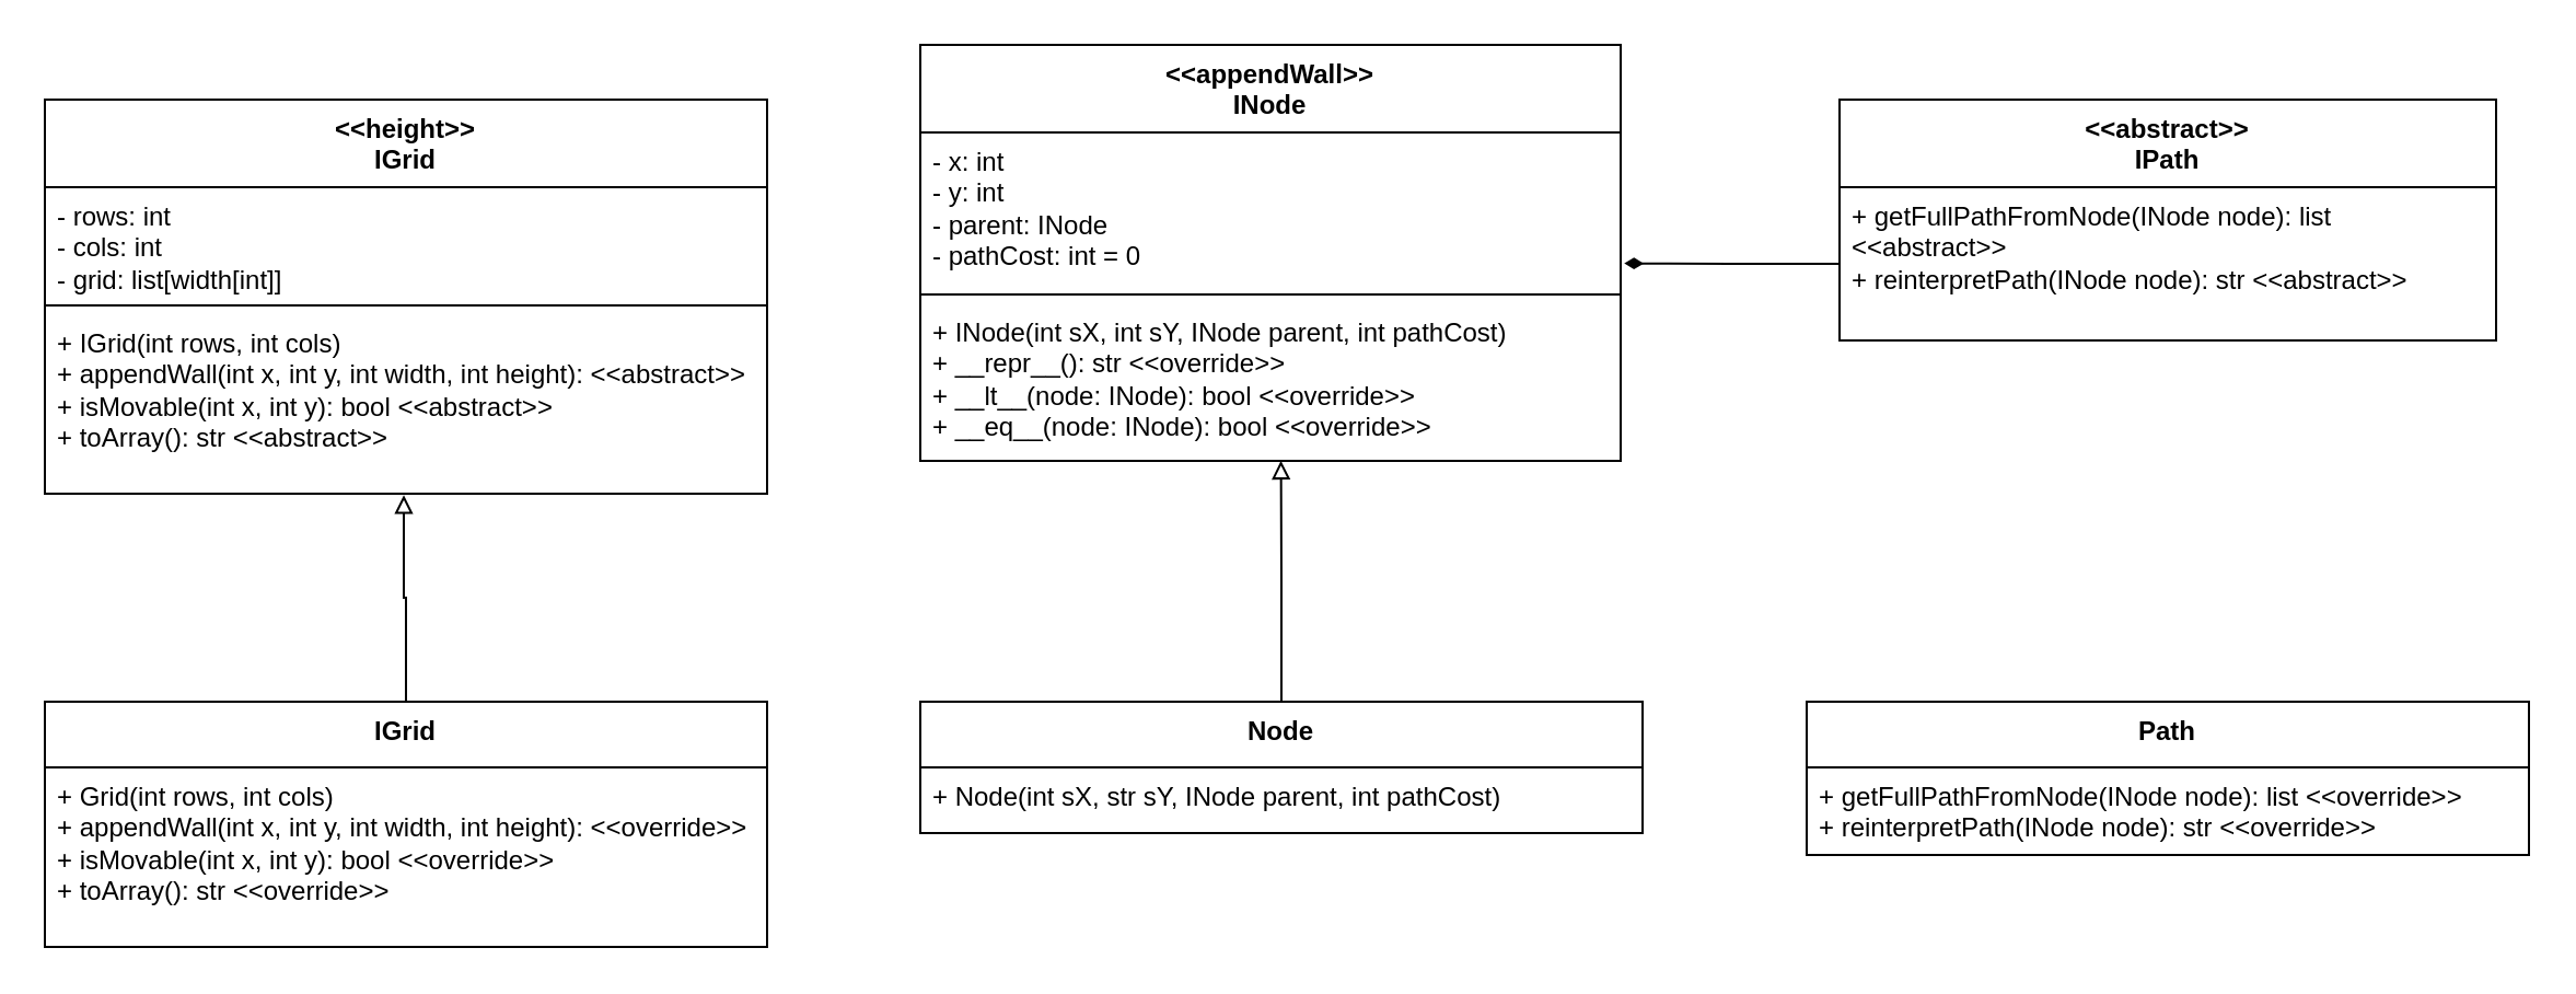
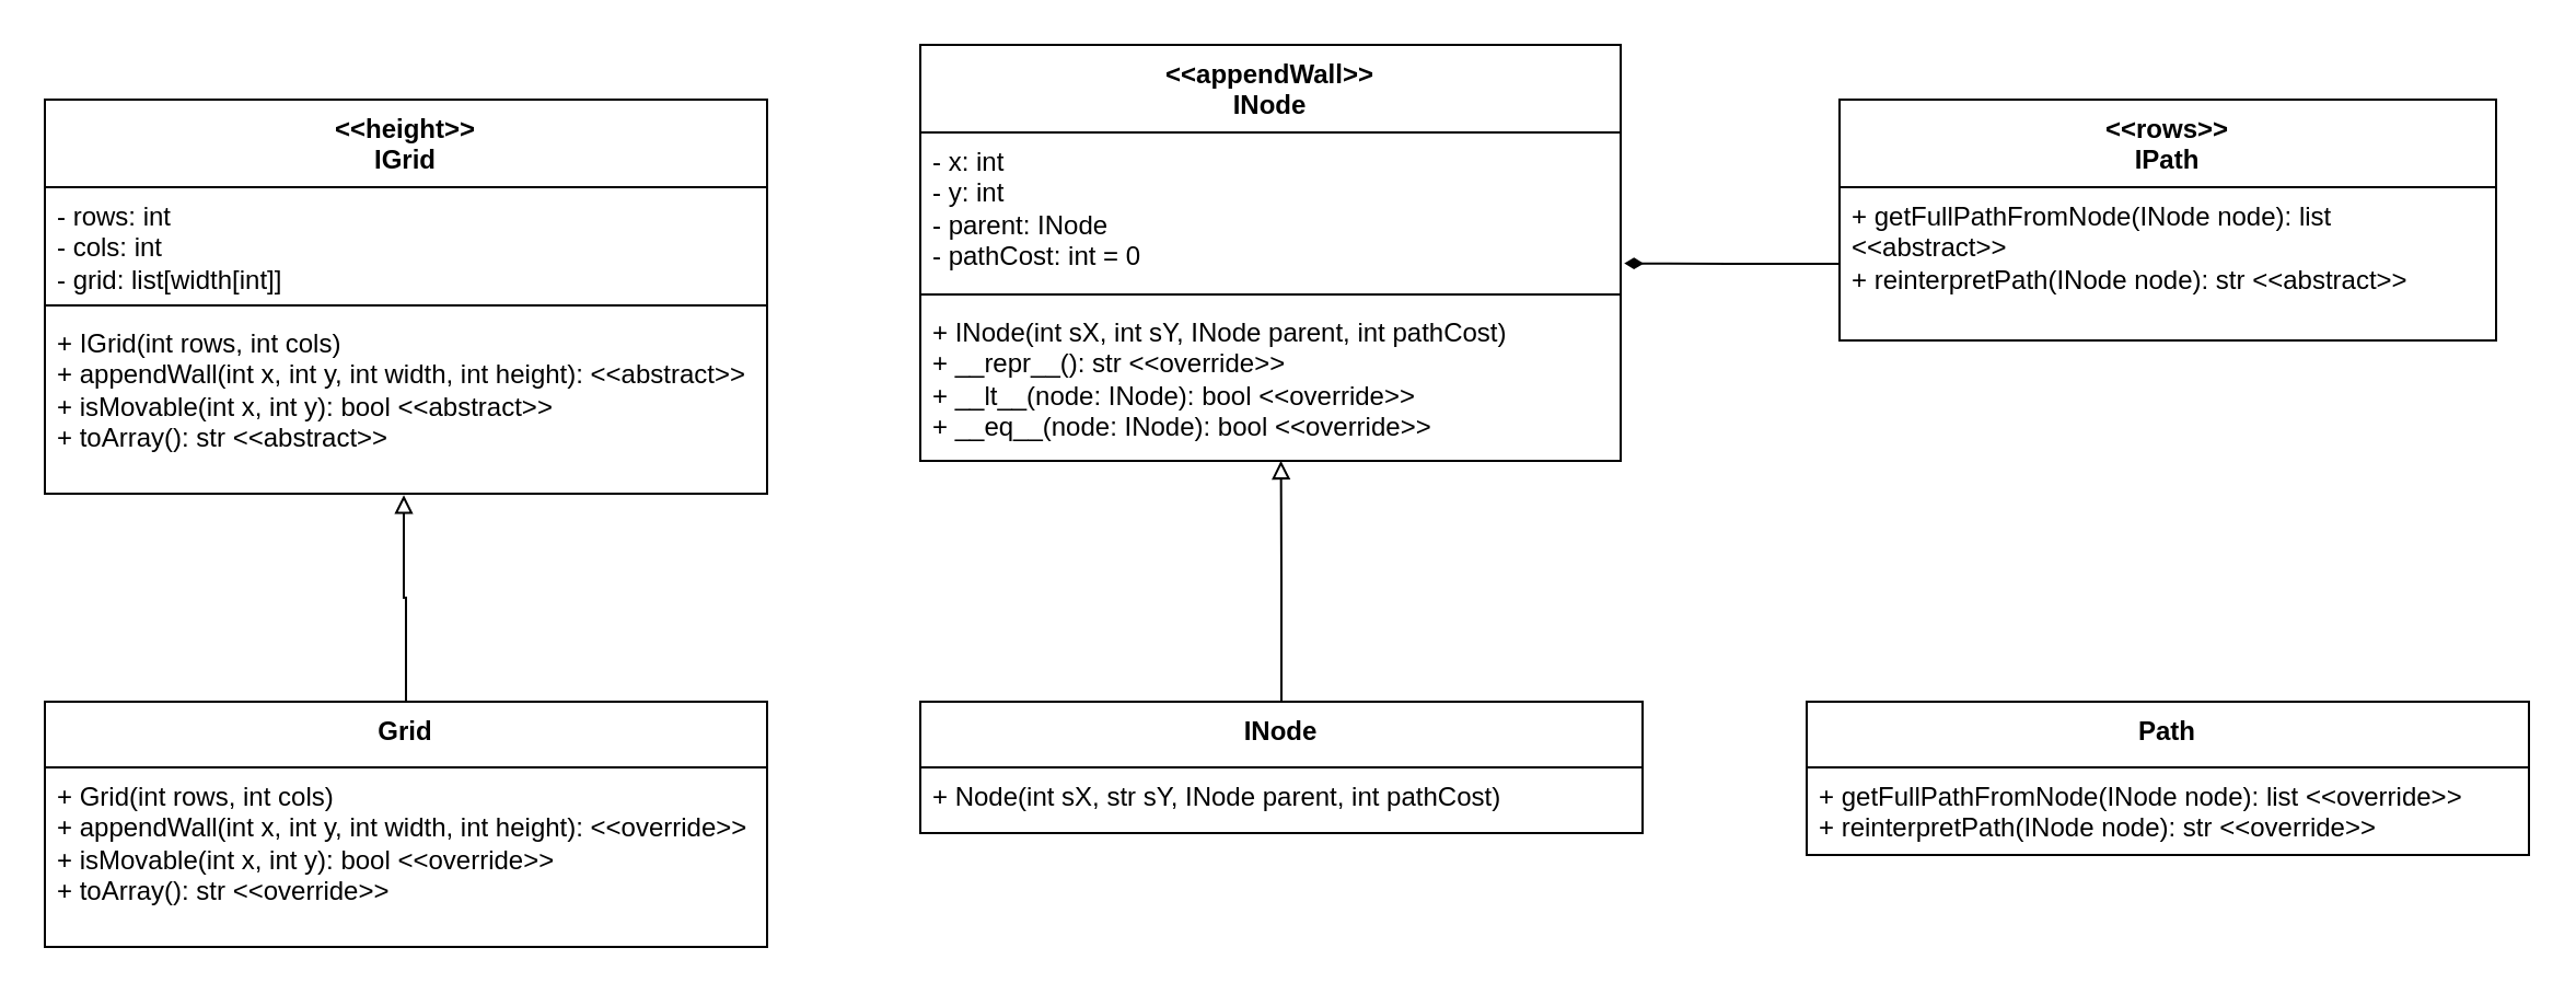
  <mxCell id="0" />
  <mxCell id="1" parent="0" />
  <mxCell id="2" value="&amp;lt;&amp;lt;height&amp;gt;&amp;gt;&lt;div&gt;IGrid&lt;/div&gt;" style="swimlane;fontStyle=1;align=center;verticalAlign=top;childLayout=stackLayout;horizontal=1;startSize=40;horizontalStack=0;resizeParent=1;resizeParentMax=0;resizeLast=0;collapsible=1;marginBottom=0;whiteSpace=wrap;html=1;" vertex="1" parent="1"><mxGeometry x="20" y="45" width="330" height="180" as="geometry" /></mxCell>
  <mxCell id="3" value="- rows: int&lt;div&gt;- cols: int&amp;nbsp;&lt;/div&gt;&lt;div&gt;- grid: list[width[int]]&lt;/div&gt;" style="text;strokeColor=none;fillColor=none;align=left;verticalAlign=top;spacingLeft=4;spacingRight=4;overflow=hidden;rotatable=0;points=[[0,0.5],[1,0.5]];portConstraint=eastwest;whiteSpace=wrap;html=1;" vertex="1" parent="2"><mxGeometry y="40" width="330" height="50" as="geometry" /></mxCell>
  <mxCell id="4" value="" style="line;strokeWidth=1;fillColor=none;align=left;verticalAlign=middle;spacingTop=-1;spacingLeft=3;spacingRight=3;rotatable=0;labelPosition=right;points=[];portConstraint=eastwest;strokeColor=inherit;" vertex="1" parent="2"><mxGeometry y="90" width="330" height="8" as="geometry" /></mxCell>
  <mxCell id="5" value="&lt;div&gt;+ IGrid(int rows, int cols)&lt;/div&gt;+ appendWall(int x, int y, int width, int height): &amp;lt;&amp;lt;abstract&amp;gt;&amp;gt;&lt;div&gt;+ isMovable(int x, int y): bool &amp;lt;&amp;lt;abstract&amp;gt;&amp;gt;&lt;/div&gt;&lt;div&gt;+ toArray(): str &amp;lt;&amp;lt;abstract&amp;gt;&amp;gt;&lt;/div&gt;" style="text;strokeColor=none;fillColor=none;align=left;verticalAlign=top;spacingLeft=4;spacingRight=4;overflow=hidden;rotatable=0;points=[[0,0.5],[1,0.5]];portConstraint=eastwest;whiteSpace=wrap;html=1;" vertex="1" parent="2"><mxGeometry y="98" width="330" height="82" as="geometry" /></mxCell>
  <mxCell id="6" value="&amp;lt;&amp;lt;appendWall&amp;gt;&amp;gt;&lt;div&gt;INode&lt;/div&gt;" style="swimlane;fontStyle=1;align=center;verticalAlign=top;childLayout=stackLayout;horizontal=1;startSize=40;horizontalStack=0;resizeParent=1;resizeParentMax=0;resizeLast=0;collapsible=1;marginBottom=0;whiteSpace=wrap;html=1;" vertex="1" parent="1"><mxGeometry x="420" y="20" width="320" height="190" as="geometry" /></mxCell>
  <mxCell id="7" value="- x: int&lt;div&gt;- y: int&lt;/div&gt;&lt;div&gt;- parent: INode&lt;/div&gt;&lt;div&gt;- pathCost: int = 0&lt;/div&gt;" style="text;strokeColor=none;fillColor=none;align=left;verticalAlign=top;spacingLeft=4;spacingRight=4;overflow=hidden;rotatable=0;points=[[0,0.5],[1,0.5]];portConstraint=eastwest;whiteSpace=wrap;html=1;" vertex="1" parent="6"><mxGeometry y="40" width="320" height="70" as="geometry" /></mxCell>
  <mxCell id="8" value="" style="line;strokeWidth=1;fillColor=none;align=left;verticalAlign=middle;spacingTop=-1;spacingLeft=3;spacingRight=3;rotatable=0;labelPosition=right;points=[];portConstraint=eastwest;strokeColor=inherit;" vertex="1" parent="6"><mxGeometry y="110" width="320" height="8" as="geometry" /></mxCell>
  <mxCell id="9" value="+ INode(int sX, int sY, INode parent, int pathCost)&lt;div&gt;+ __repr__(): str &amp;lt;&amp;lt;override&amp;gt;&amp;gt;&lt;/div&gt;&lt;div&gt;+ __lt__(node: INode): bool &amp;lt;&amp;lt;override&amp;gt;&amp;gt;&lt;/div&gt;&lt;div&gt;+ __eq__(node: INode): bool &amp;lt;&amp;lt;override&amp;gt;&amp;gt;&lt;/div&gt;" style="text;strokeColor=none;fillColor=none;align=left;verticalAlign=top;spacingLeft=4;spacingRight=4;overflow=hidden;rotatable=0;points=[[0,0.5],[1,0.5]];portConstraint=eastwest;whiteSpace=wrap;html=1;" vertex="1" parent="6"><mxGeometry y="118" width="320" height="72" as="geometry" /></mxCell>
- <mxCell id="10" value="&amp;lt;&amp;lt;abstract&amp;gt;&amp;gt;&lt;div&gt;IPath&lt;/div&gt;" style="swimlane;fontStyle=1;align=center;verticalAlign=top;childLayout=stackLayout;horizontal=1;startSize=40;horizontalStack=0;resizeParent=1;resizeParentMax=0;resizeLast=0;collapsible=1;marginBottom=0;whiteSpace=wrap;html=1;" vertex="1" parent="1"><mxGeometry x="840" y="45" width="300" height="110" as="geometry" /></mxCell>
+ <mxCell id="10" value="&amp;lt;&amp;lt;rows&amp;gt;&amp;gt;&lt;div&gt;IPath&lt;/div&gt;" style="swimlane;fontStyle=1;align=center;verticalAlign=top;childLayout=stackLayout;horizontal=1;startSize=40;horizontalStack=0;resizeParent=1;resizeParentMax=0;resizeLast=0;collapsible=1;marginBottom=0;whiteSpace=wrap;html=1;" vertex="1" parent="1"><mxGeometry x="840" y="45" width="300" height="110" as="geometry" /></mxCell>
  <mxCell id="11" value="+ getFullPathFromNode(INode node): list &amp;lt;&amp;lt;abstract&amp;gt;&amp;gt;&lt;div&gt;+ reinterpretPath(INode node): str &amp;lt;&amp;lt;abstract&amp;gt;&amp;gt;&lt;/div&gt;" style="text;strokeColor=none;fillColor=none;align=left;verticalAlign=top;spacingLeft=4;spacingRight=4;overflow=hidden;rotatable=0;points=[[0,0.5],[1,0.5]];portConstraint=eastwest;whiteSpace=wrap;html=1;" vertex="1" parent="10"><mxGeometry y="40" width="300" height="70" as="geometry" /></mxCell>
- <mxCell id="12" value="IGrid" style="swimlane;fontStyle=1;align=center;verticalAlign=top;childLayout=stackLayout;horizontal=1;startSize=30;horizontalStack=0;resizeParent=1;resizeParentMax=0;resizeLast=0;collapsible=1;marginBottom=0;whiteSpace=wrap;html=1;" vertex="1" parent="1"><mxGeometry x="20" y="320" width="330" height="112" as="geometry" /></mxCell>
+ <mxCell id="12" value="Grid" style="swimlane;fontStyle=1;align=center;verticalAlign=top;childLayout=stackLayout;horizontal=1;startSize=30;horizontalStack=0;resizeParent=1;resizeParentMax=0;resizeLast=0;collapsible=1;marginBottom=0;whiteSpace=wrap;html=1;" vertex="1" parent="1"><mxGeometry x="20" y="320" width="330" height="112" as="geometry" /></mxCell>
  <mxCell id="13" value="&lt;div&gt;+ Grid(int rows, int cols)&lt;/div&gt;+ appendWall(int x, int y, int width, int height): &amp;lt;&amp;lt;override&amp;gt;&amp;gt;&lt;div&gt;+ isMovable(int x, int y): bool &amp;lt;&amp;lt;override&amp;gt;&amp;gt;&lt;/div&gt;&lt;div&gt;+ toArray(): str &amp;lt;&amp;lt;override&amp;gt;&amp;gt;&lt;/div&gt;" style="text;strokeColor=none;fillColor=none;align=left;verticalAlign=top;spacingLeft=4;spacingRight=4;overflow=hidden;rotatable=0;points=[[0,0.5],[1,0.5]];portConstraint=eastwest;whiteSpace=wrap;html=1;" vertex="1" parent="12"><mxGeometry y="30" width="330" height="82" as="geometry" /></mxCell>
  <mxCell id="14" style="edgeStyle=orthogonalEdgeStyle;rounded=0;orthogonalLoop=1;jettySize=auto;html=1;exitX=0.5;exitY=0;exitDx=0;exitDy=0;entryX=0.497;entryY=1.008;entryDx=0;entryDy=0;entryPerimeter=0;endArrow=block;endFill=0;" edge="1" parent="1" source="12" target="5"><mxGeometry relative="1" as="geometry" /></mxCell>
  <mxCell id="15" style="edgeStyle=orthogonalEdgeStyle;rounded=0;orthogonalLoop=1;jettySize=auto;html=1;exitX=0.5;exitY=0;exitDx=0;exitDy=0;entryX=0.515;entryY=0.999;entryDx=0;entryDy=0;entryPerimeter=0;endArrow=block;endFill=0;" edge="1" parent="1" source="16" target="9"><mxGeometry relative="1" as="geometry"><mxPoint x="585" y="220" as="targetPoint" /></mxGeometry></mxCell>
- <mxCell id="16" value="Node" style="swimlane;fontStyle=1;align=center;verticalAlign=top;childLayout=stackLayout;horizontal=1;startSize=30;horizontalStack=0;resizeParent=1;resizeParentMax=0;resizeLast=0;collapsible=1;marginBottom=0;whiteSpace=wrap;html=1;" vertex="1" parent="1"><mxGeometry x="420" y="320" width="330" height="60" as="geometry" /></mxCell>
+ <mxCell id="16" value="INode" style="swimlane;fontStyle=1;align=center;verticalAlign=top;childLayout=stackLayout;horizontal=1;startSize=30;horizontalStack=0;resizeParent=1;resizeParentMax=0;resizeLast=0;collapsible=1;marginBottom=0;whiteSpace=wrap;html=1;" vertex="1" parent="1"><mxGeometry x="420" y="320" width="330" height="60" as="geometry" /></mxCell>
  <mxCell id="17" value="+ Node(int sX, str sY, INode parent, int pathCost)&lt;br&gt;&lt;div&gt;&lt;br&gt;&lt;/div&gt;" style="text;strokeColor=none;fillColor=none;align=left;verticalAlign=top;spacingLeft=4;spacingRight=4;overflow=hidden;rotatable=0;points=[[0,0.5],[1,0.5]];portConstraint=eastwest;whiteSpace=wrap;html=1;" vertex="1" parent="16"><mxGeometry y="30" width="330" height="30" as="geometry" /></mxCell>
  <mxCell id="18" value="Path" style="swimlane;fontStyle=1;align=center;verticalAlign=top;childLayout=stackLayout;horizontal=1;startSize=30;horizontalStack=0;resizeParent=1;resizeParentMax=0;resizeLast=0;collapsible=1;marginBottom=0;whiteSpace=wrap;html=1;" vertex="1" parent="1"><mxGeometry x="825" y="320" width="330" height="70" as="geometry" /></mxCell>
  <mxCell id="19" value="+ getFullPathFromNode(INode node): list &amp;lt;&amp;lt;override&amp;gt;&amp;gt;&lt;div&gt;+ reinterpretPath(INode node): str &amp;lt;&amp;lt;override&amp;gt;&amp;gt;&lt;/div&gt;" style="text;strokeColor=none;fillColor=none;align=left;verticalAlign=top;spacingLeft=4;spacingRight=4;overflow=hidden;rotatable=0;points=[[0,0.5],[1,0.5]];portConstraint=eastwest;whiteSpace=wrap;html=1;" vertex="1" parent="18"><mxGeometry y="30" width="330" height="40" as="geometry" /></mxCell>
  <mxCell id="20" style="edgeStyle=orthogonalEdgeStyle;rounded=0;orthogonalLoop=1;jettySize=auto;html=1;exitX=0;exitY=0.5;exitDx=0;exitDy=0;entryX=1.005;entryY=0.854;entryDx=0;entryDy=0;entryPerimeter=0;endArrow=diamondThin;endFill=1;" edge="1" parent="1" source="11" target="7"><mxGeometry relative="1" as="geometry" /></mxCell>
